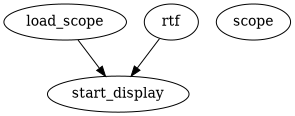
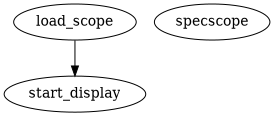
  digraph {
    load_scope
    start_display
-   rtf
-   specscope [label=scope]
+   specscope
    load_scope -> start_display
-   rtf -> start_display
  }
